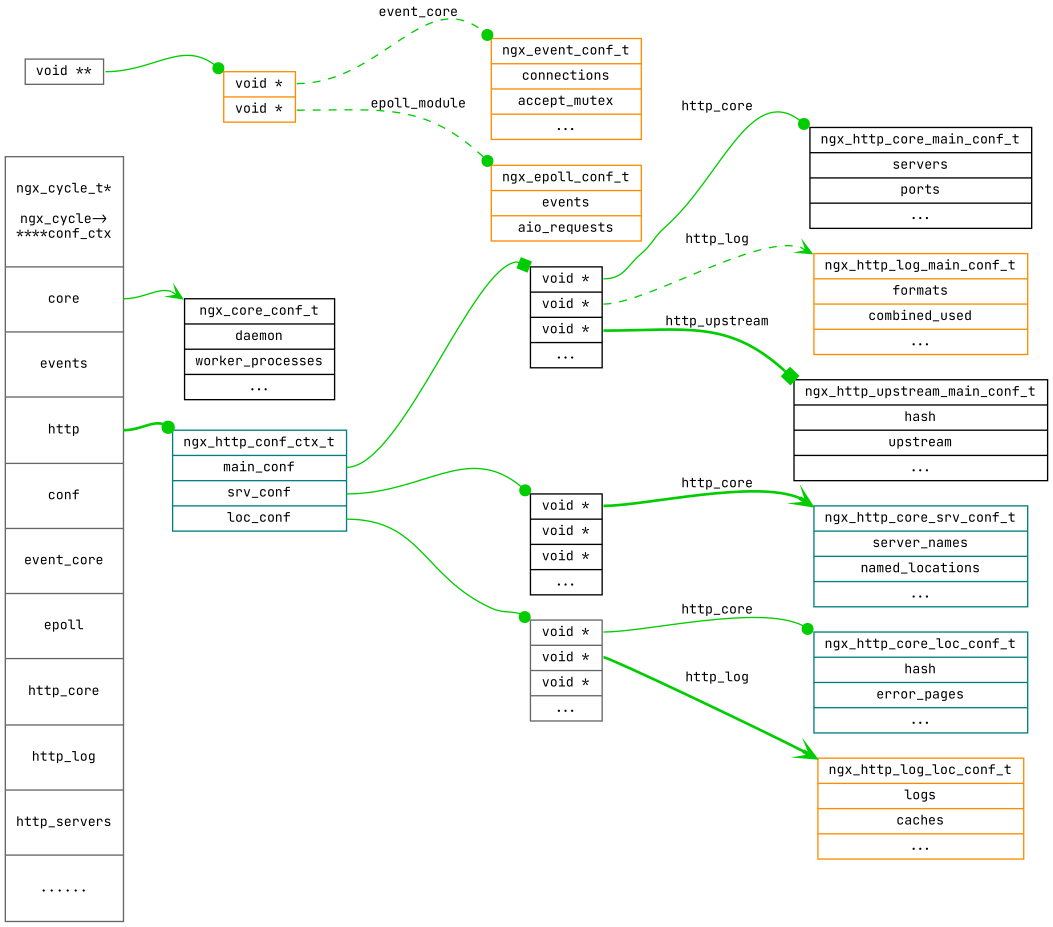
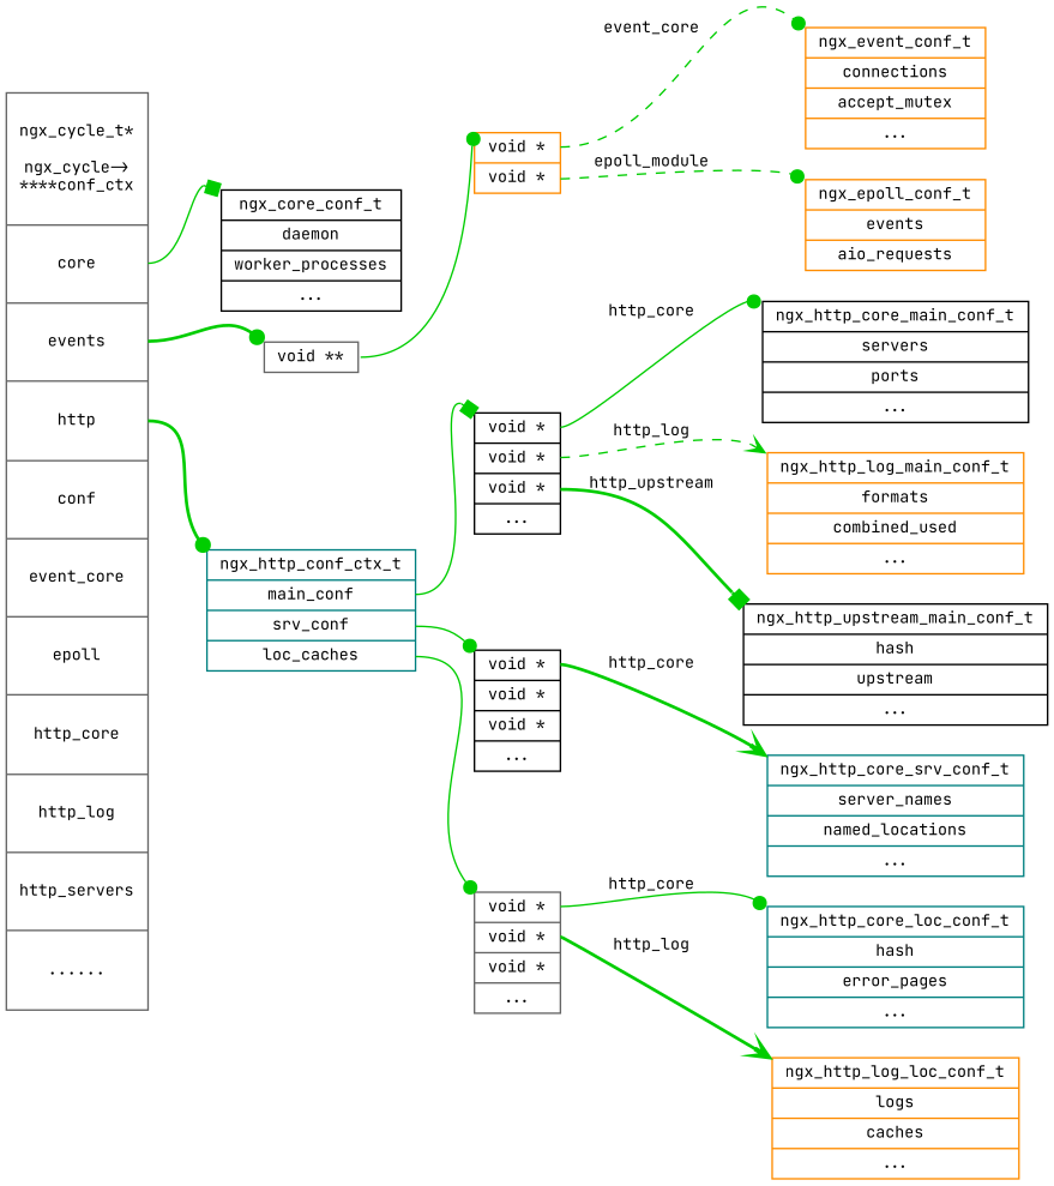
  digraph {
    fontname="JetBrains Mono"
    rankdir=LR
    node [color=black fontname="JetBrains Mono" fontsize=10 shape=record]
    edge [arrowhead=dot color=green3 fontname="JetBrains Mono" fontsize=10 headport=nw style=solid tailport=http_core]
    n1 [color=gray40 height=8 label="ngx_cycle_t*\n\nngx_cycle-\>\n****conf_ctx|<core>core|<events>events|<http>http|<conf>conf|event_core|epoll|http_core|http_log|http_servers|......"]
    n2 [label="ngx_core_conf_t|daemon|worker_processes|..."]
    n3 [color=gray40 height=0.1 label="void **"]
-   n4 [color=teal label="ngx_http_conf_ctx_t|<main>main_conf|<srv>srv_conf|<loc>loc_conf"]
+   n4 [color=teal label="ngx_http_conf_ctx_t|<main>main_conf|<srv>srv_conf|<loc>loc_caches"]
    n5 [color=darkorange label="<event_core>void *|<epoll>void *"]
    n6 [label="<http_core>void *|<http_log>void *|<http_upstream>void *|..."]
    n7 [label="<http_core>void *|<http_log>void *|<http_upstream>void *|..."]
    n8 [color=gray40 label="<http_core>void *|<http_log>void *|<http_upstream>void *|..."]
    n9 [color=darkorange label="ngx_event_conf_t|connections|accept_mutex|..."]
    n10 [color=darkorange label="ngx_epoll_conf_t|events|aio_requests"]
    n11 [label="ngx_http_core_main_conf_t|servers|ports|..."]
    n12 [color=darkorange label="ngx_http_log_main_conf_t|formats|combined_used|..."]
    n13 [label="ngx_http_upstream_main_conf_t|hash|upstream|..."]
    n14 [color=teal label="ngx_http_core_srv_conf_t|server_names|named_locations|..."]
    n15 [color=teal label="ngx_http_core_loc_conf_t|hash|error_pages|..."]
    n16 [color=darkorange label="ngx_http_log_loc_conf_t|logs|caches|..."]
-   n1 -> n2 [arrowhead=vee tailport=core]
+   n1 -> n2 [arrowhead=box tailport=core]
+   n1 -> n3 [style=bold tailport=events]
    n1 -> n4 [style=bold tailport=http]
    n3 -> n5 [tailport=e]
    n4 -> n6 [arrowhead=box tailport=main]
    n4 -> n7 [tailport=srv]
    n4 -> n8 [tailport=loc]
    n5 -> n9 [label=event_core style=dashed tailport=event_core]
    n5 -> n10 [label=epoll_module style=dashed tailport=epoll]
    n6 -> n11 [label=http_core]
    n6 -> n12 [arrowhead=vee label=http_log style=dashed tailport=http_log]
    n6 -> n13 [arrowhead=box label=http_upstream style=bold tailport=http_upstream]
    n7 -> n14 [arrowhead=vee label=http_core style=bold]
    n8 -> n15 [label=http_core]
    n8 -> n16 [arrowhead=vee label=http_log style=bold tailport=http_log]
  }
